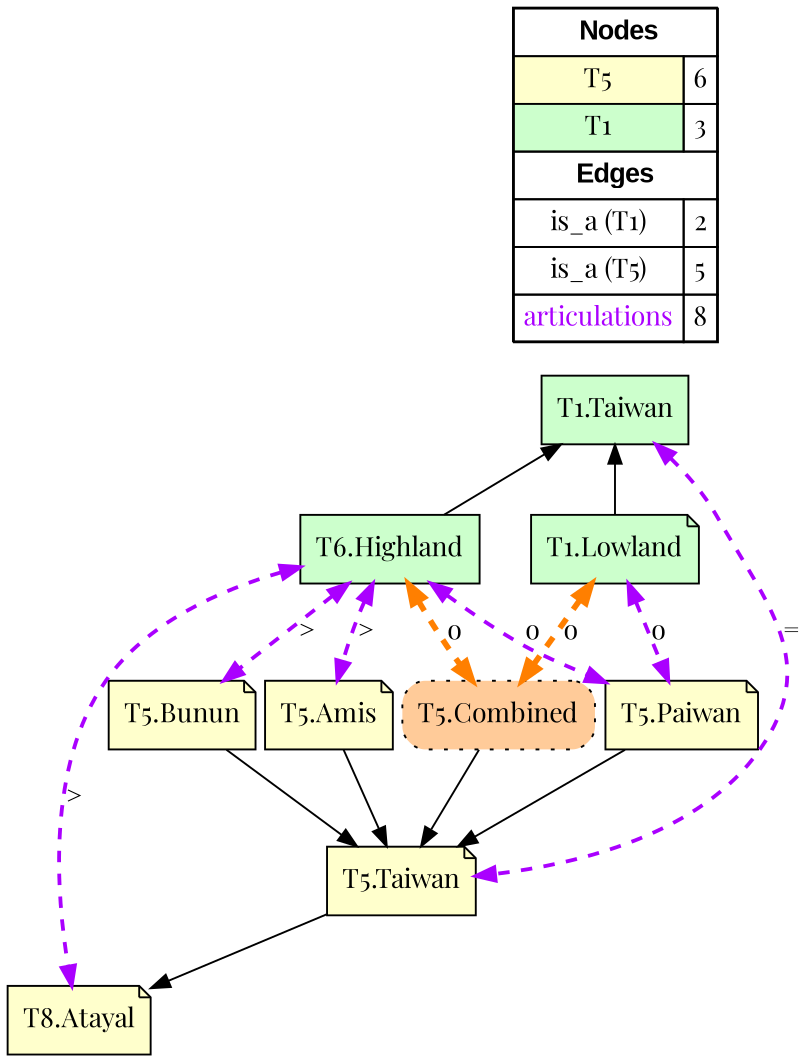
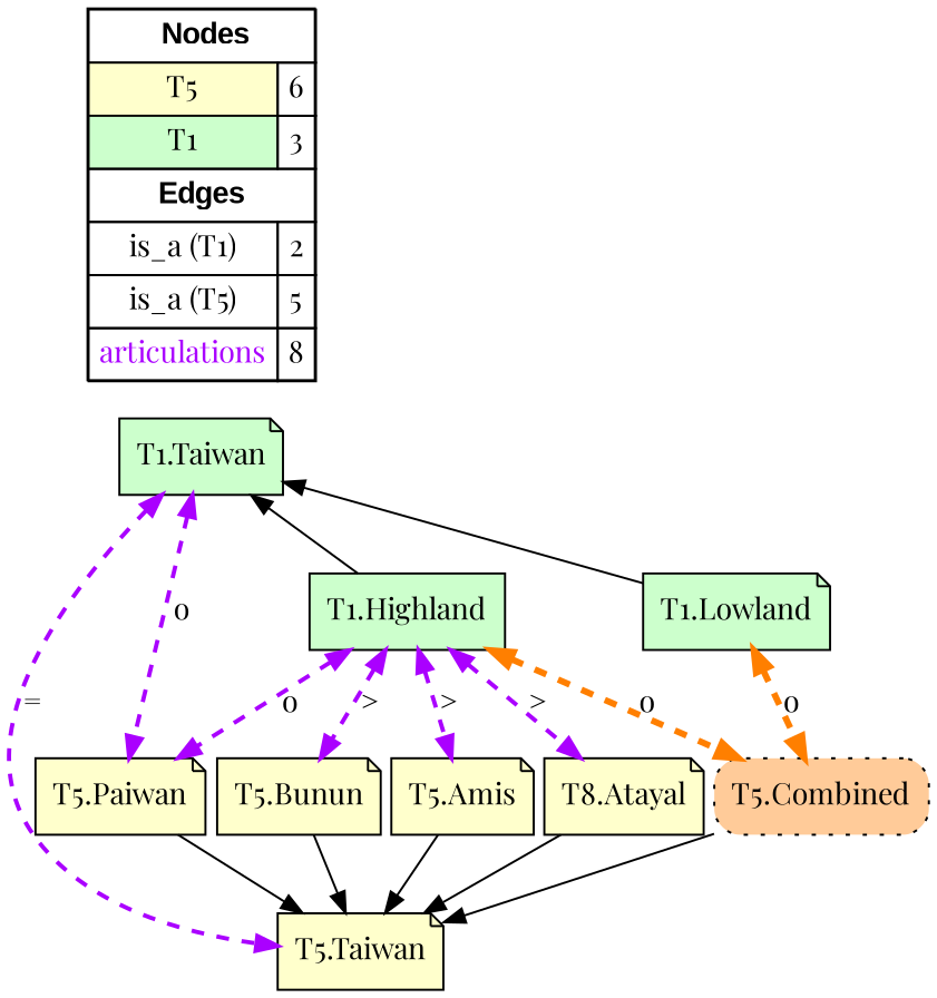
  digraph {
    fontname="Playfair Display"
    rankdir=TB
    node [fillcolor="#FFFFCC" fontname="Playfair Display" shape=note style=filled]
    edge [color="#000000" constraint=true dir=both fontname="Playfair Display" penwidth=1 style=dashed]
    n1 [fillcolor=white label=<   <TABLE BORDER="0" CELLBORDER="1" CELLSPACING="0" CELLPADDING="4">  <TR> <TD COLSPAN="2"><font face="Arial Black"> Nodes</font></TD> </TR>  <TR>   <TD bgcolor="#FFFFCC" fontname="helvetica">T5</TD>   <TD>6</TD>   </TR>  <TR>   <TD bgcolor="#CCFFCC" fontname="helvetica">T1</TD>   <TD>3</TD>   </TR>  <TR> <TD COLSPAN="2"><font face = "Arial Black"> Edges </font></TD> </TR>  <TR>   <TD><font color ="#000000">is_a (T1)</font></TD><TD>2</TD> </TR> <TR>   <TD><font color ="#000000">is_a (T5)</font></TD><TD>5</TD> </TR> <TR>   <TD><font color ="#AA00FF">articulations</font></TD><TD>8</TD> </TR> </TABLE>   > margin=0 shape=box]
    "T5.Taiwan"
    "T5.Bunun"
    "T5.Amis"
    "T5.Paiwan"
    n6 [label="T8.Atayal"]
    "T5.Combined" [fillcolor="#FFCB99" shape=box style="filled,rounded,dotted"]
-   "T1.Highland" [fillcolor="#CCFFCC" shape=box label="T6.Highland"]
+   "T1.Highland" [fillcolor="#CCFFCC" shape=box]
    "T1.Lowland" [fillcolor="#CCFFCC"]
-   "T1.Taiwan" [fillcolor="#CCFFCC" shape=box]
+   "T1.Taiwan" [fillcolor="#CCFFCC"]
    subgraph sub_1 {
      rank=source
      n1
    }
    "T5.Bunun" -> "T5.Taiwan" [dir=forward style=solid]
    "T5.Amis" -> "T5.Taiwan" [dir=forward style=solid]
    "T5.Paiwan" -> "T5.Taiwan" [dir=forward style=solid]
-   "T5.Taiwan" -> n6 [dir=forward style=solid]
+   n6 -> "T5.Taiwan" [dir=forward style=solid]
    "T5.Combined" -> "T5.Taiwan" [dir=forward style=solid]
    "T1.Highland" -> "T5.Bunun" [color="#AA00FF" label=">" penwidth=2]
    "T1.Highland" -> "T5.Amis" [color="#AA00FF" label=">" penwidth=2]
    "T1.Highland" -> "T5.Paiwan" [color="#AA00FF" label=o penwidth=2]
    "T1.Highland" -> n6 [color="#AA00FF" label=">" penwidth=2]
    "T1.Highland" -> "T5.Combined" [arrowhead=normal color="#FF7F00" label=o penwidth=3]
-   "T1.Lowland" -> "T5.Paiwan" [color="#AA00FF" label=o penwidth=2]
+   "T1.Taiwan" -> "T5.Paiwan" [color="#AA00FF" label=o penwidth=2]
    "T1.Lowland" -> "T5.Combined" [arrowhead=normal color="#FF7F00" label=o penwidth=3]
    "T1.Taiwan" -> "T5.Taiwan" [color="#AA00FF" label="=" penwidth=2]
    "T1.Taiwan" -> "T1.Highland" [dir=back style=solid]
    "T1.Taiwan" -> "T1.Lowland" [dir=back style=solid]
  }
